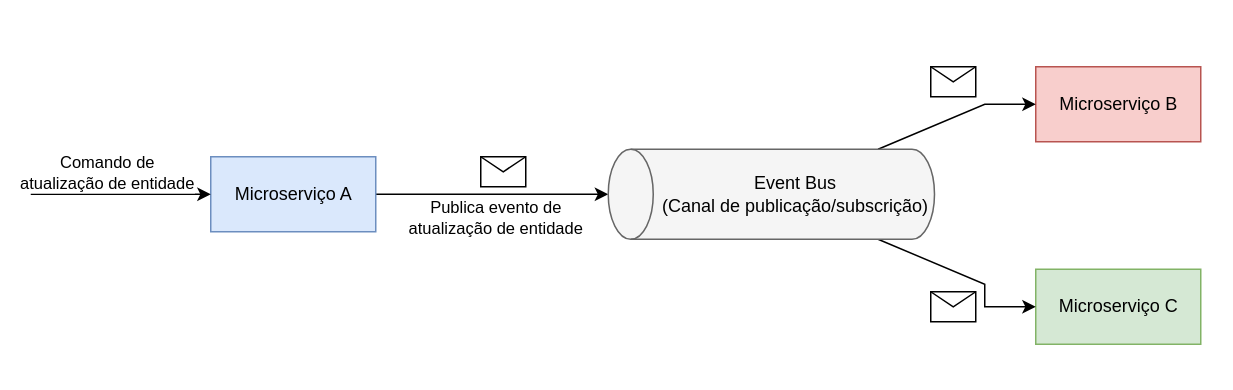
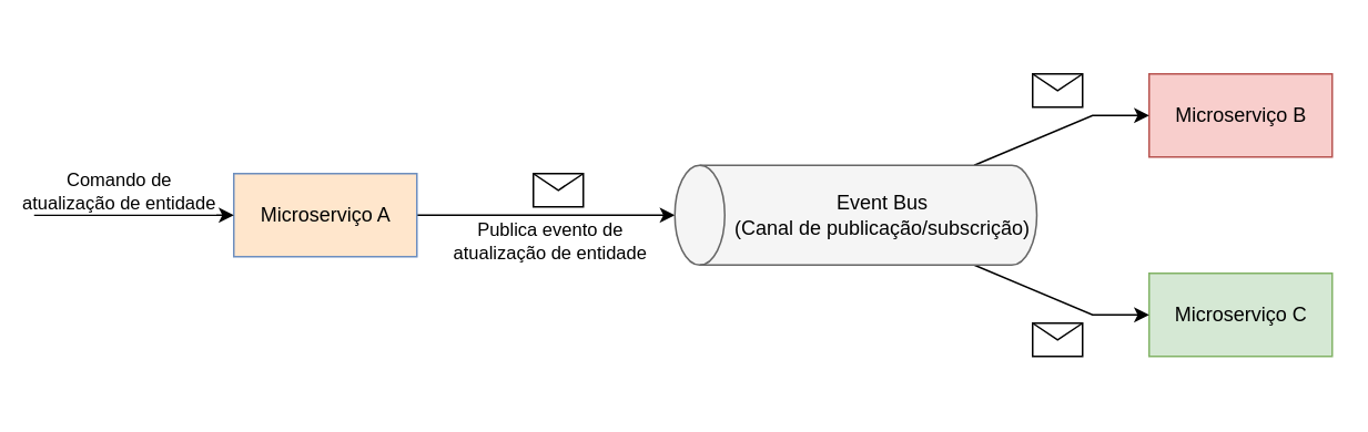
  <mxCell id="0" />
  <mxCell id="1" parent="0" />
  <mxCell id="2" style="edgeStyle=orthogonalEdgeStyle;rounded=0;orthogonalLoop=1;jettySize=auto;html=1;entryX=0.5;entryY=0;entryDx=0;entryDy=0;entryPerimeter=0;" edge="1" parent="1" source="4" target="11"><mxGeometry relative="1" as="geometry" /></mxCell>
  <mxCell id="3" value="Publica evento de &lt;br&gt;atualização de entidade" style="edgeLabel;html=1;align=center;verticalAlign=middle;resizable=0;points=[];" vertex="1" connectable="0" parent="2"><mxGeometry x="-0.283" y="1" relative="1" as="geometry"><mxPoint x="23" y="16" as="offset" /></mxGeometry></mxCell>
- <mxCell id="4" value="Microserviço A" style="html=1;fillColor=#dae8fc;strokeColor=#6c8ebf;" vertex="1" parent="1"><mxGeometry x="140" y="104" width="110" height="50" as="geometry" /></mxCell>
+ <mxCell id="4" value="Microserviço A" style="html=1;fillColor=#ffe6cc;strokeColor=#6c8ebf;" vertex="1" parent="1"><mxGeometry x="140" y="104" width="110" height="50" as="geometry" /></mxCell>
  <mxCell id="5" value="Microserviço B" style="html=1;fillColor=#f8cecc;strokeColor=#b85450;" vertex="1" parent="1"><mxGeometry x="690" y="44" width="110" height="50" as="geometry" /></mxCell>
- <mxCell id="6" value="Microserviço C" style="html=1;fillColor=#d5e8d4;strokeColor=#82b366;" vertex="1" parent="1"><mxGeometry x="690" y="179" width="110" height="50" as="geometry" /></mxCell>
+ <mxCell id="6" value="Microserviço C" style="html=1;fillColor=#d5e8d4;strokeColor=#82b366;" vertex="1" parent="1"><mxGeometry x="690" y="164" width="110" height="50" as="geometry" /></mxCell>
  <mxCell id="7" value="" style="endArrow=classic;html=1;rounded=0;entryX=0;entryY=0.5;entryDx=0;entryDy=0;" edge="1" parent="1" target="4"><mxGeometry width="50" height="50" relative="1" as="geometry"><mxPoint x="20" y="129" as="sourcePoint" /><mxPoint x="390" y="294" as="targetPoint" /></mxGeometry></mxCell>
  <mxCell id="8" value="Comando de &lt;br&gt;atualização de entidade" style="edgeLabel;html=1;align=center;verticalAlign=middle;resizable=0;points=[];" vertex="1" connectable="0" parent="7"><mxGeometry x="0.217" y="2" relative="1" as="geometry"><mxPoint x="-23" y="-13" as="offset" /></mxGeometry></mxCell>
  <mxCell id="9" style="edgeStyle=orthogonalEdgeStyle;rounded=0;orthogonalLoop=1;jettySize=auto;html=1;entryX=0;entryY=0.5;entryDx=0;entryDy=0;" edge="1" parent="1" source="11" target="6"><mxGeometry relative="1" as="geometry"><Array as="points"><mxPoint x="656" y="189" /></Array></mxGeometry></mxCell>
  <mxCell id="10" style="edgeStyle=orthogonalEdgeStyle;rounded=0;orthogonalLoop=1;jettySize=auto;html=1;entryX=0;entryY=0.5;entryDx=0;entryDy=0;" edge="1" parent="1" source="11" target="5"><mxGeometry relative="1" as="geometry"><Array as="points"><mxPoint x="656" y="69" /></Array></mxGeometry></mxCell>
  <mxCell id="11" value="" style="shape=cylinder3;whiteSpace=wrap;html=1;boundedLbl=1;backgroundOutline=1;size=15;rotation=-90;fillColor=#f5f5f5;fontColor=#333333;strokeColor=#666666;" vertex="1" parent="1"><mxGeometry x="483.75" y="20.25" width="60" height="217.5" as="geometry" /></mxCell>
  <mxCell id="12" value="Event Bus&lt;br&gt;(Canal de publicação/subscrição)" style="text;html=1;strokeColor=none;fillColor=none;align=center;verticalAlign=middle;whiteSpace=wrap;rounded=0;" vertex="1" parent="1"><mxGeometry x="440" y="114" width="180" height="30" as="geometry" /></mxCell>
  <mxCell id="13" value="" style="shape=message;html=1;whiteSpace=wrap;html=1;outlineConnect=0;" vertex="1" parent="1"><mxGeometry x="320" y="104" width="30" height="20" as="geometry" /></mxCell>
  <mxCell id="14" value="" style="shape=message;html=1;whiteSpace=wrap;html=1;outlineConnect=0;" vertex="1" parent="1"><mxGeometry x="620" y="44" width="30" height="20" as="geometry" /></mxCell>
  <mxCell id="15" value="" style="shape=message;html=1;whiteSpace=wrap;html=1;outlineConnect=0;" vertex="1" parent="1"><mxGeometry x="620" y="194" width="30" height="20" as="geometry" /></mxCell>
